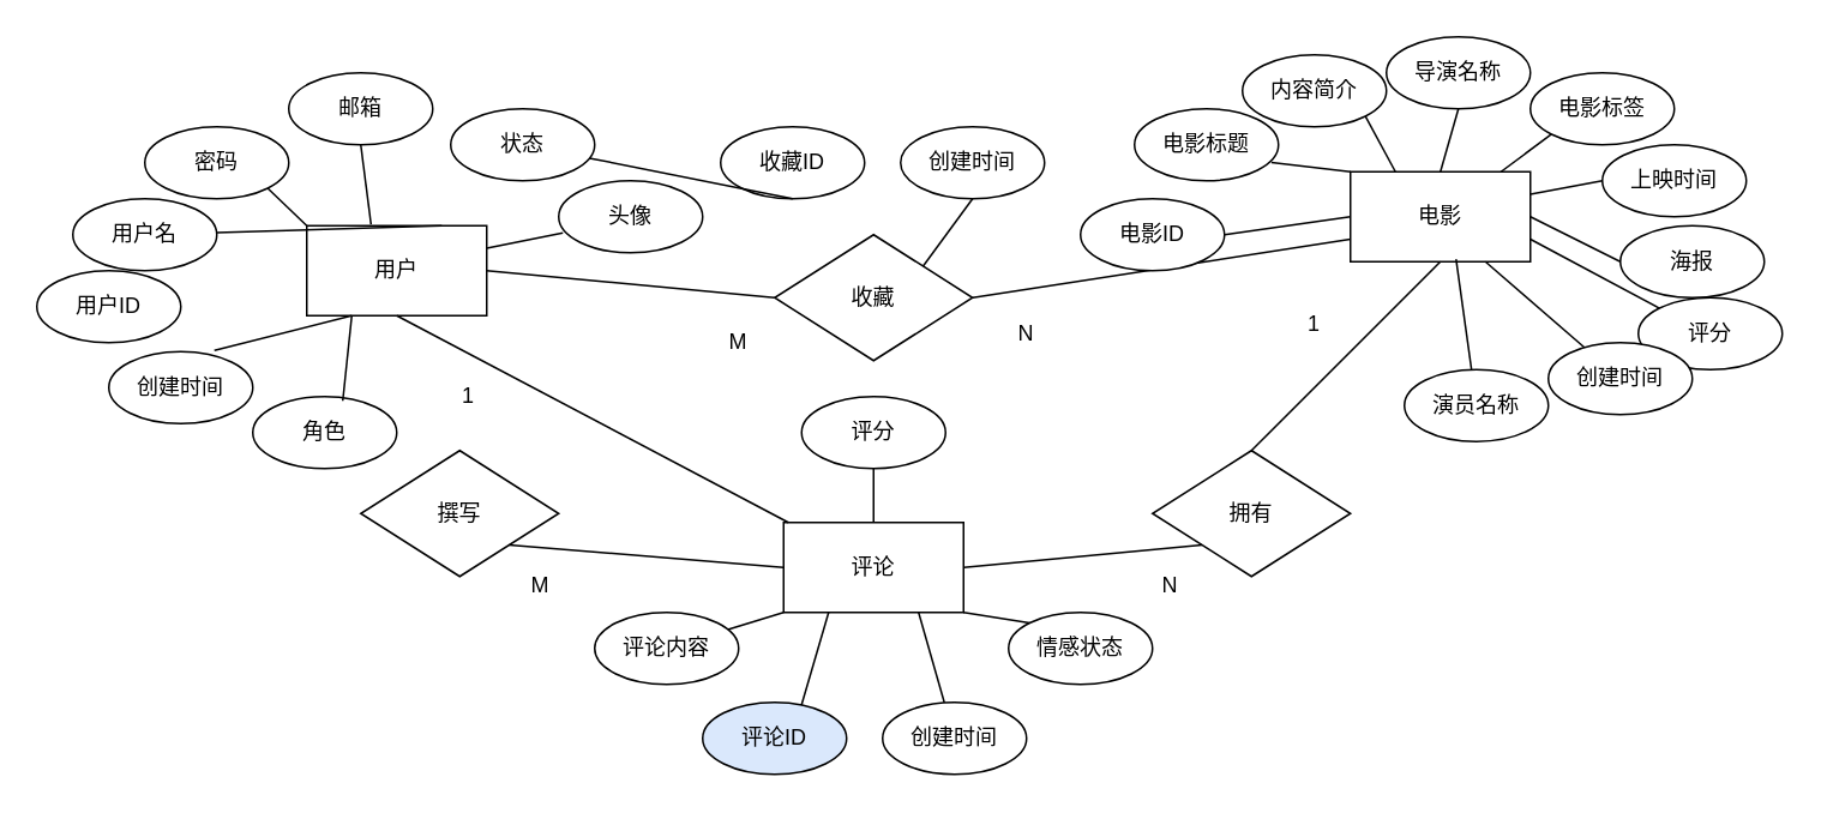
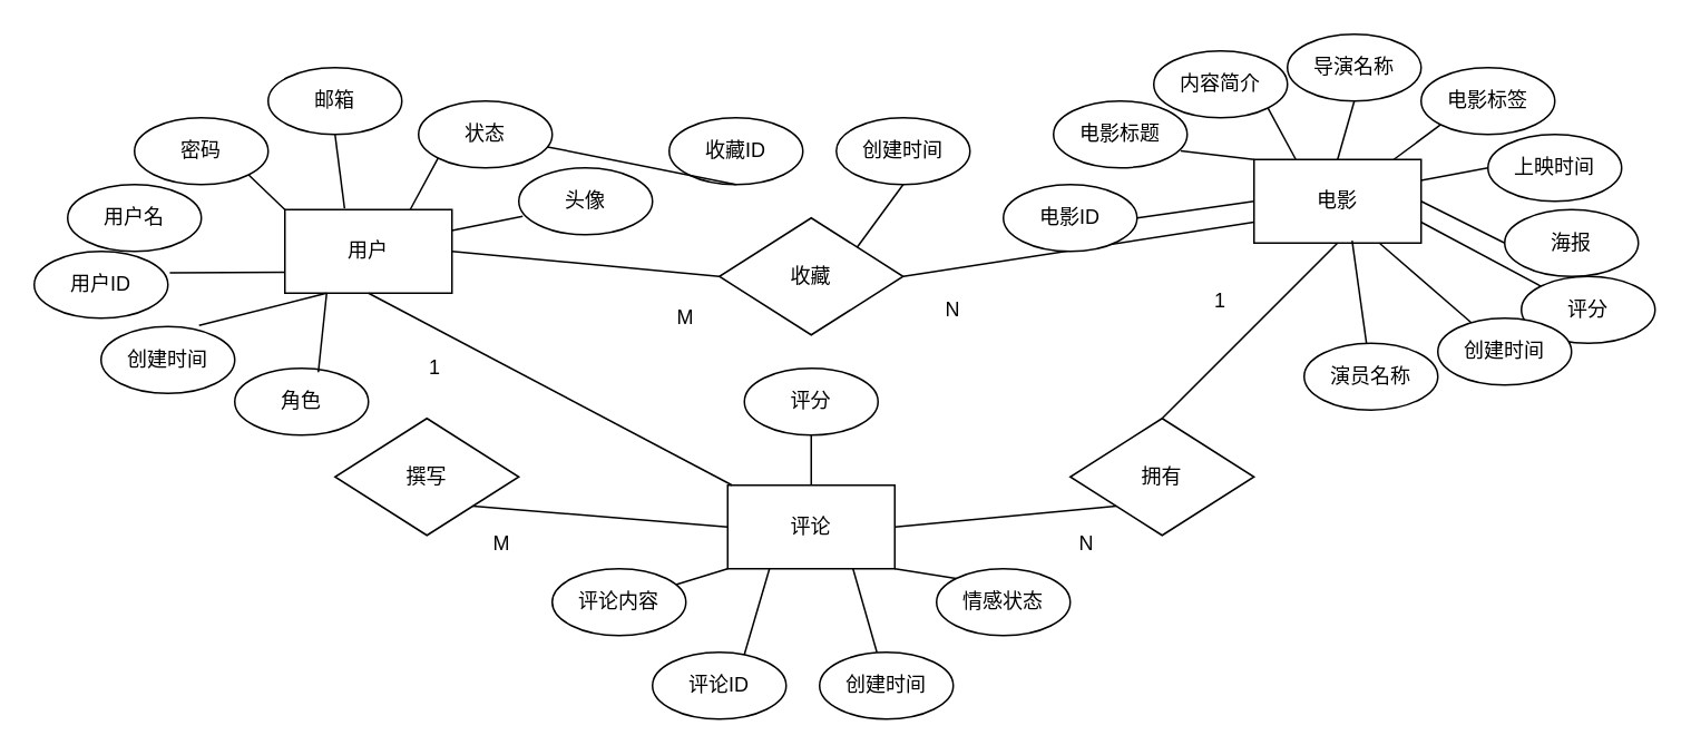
  <mxCell id="0" />
  <mxCell id="1" parent="0" />
  <mxCell id="2" value="用户" style="rounded=0;whiteSpace=wrap;html=1;" parent="1" vertex="1"><mxGeometry x="170" y="125" width="100" height="50" as="geometry" /></mxCell>
  <mxCell id="3" value="电影" style="rounded=0;whiteSpace=wrap;html=1;" parent="1" vertex="1"><mxGeometry x="750" y="95" width="100" height="50" as="geometry" /></mxCell>
  <mxCell id="4" value="收藏" style="rhombus;whiteSpace=wrap;html=1;" parent="1" vertex="1"><mxGeometry x="430" y="130" width="110" height="70" as="geometry" /></mxCell>
  <mxCell id="5" value="评论" style="rounded=0;whiteSpace=wrap;html=1;" parent="1" vertex="1"><mxGeometry x="435" y="290" width="100" height="50" as="geometry" /></mxCell>
  <mxCell id="6" value="拥有" style="rhombus;whiteSpace=wrap;html=1;" parent="1" vertex="1"><mxGeometry x="640" y="250" width="110" height="70" as="geometry" /></mxCell>
  <mxCell id="7" value="撰写" style="rhombus;whiteSpace=wrap;html=1;" parent="1" vertex="1"><mxGeometry x="200" y="250" width="110" height="70" as="geometry" /></mxCell>
  <mxCell id="8" value="" style="endArrow=none;html=1;rounded=0;exitX=1;exitY=0.5;exitDx=0;exitDy=0;entryX=0;entryY=0.75;entryDx=0;entryDy=0;" parent="1" source="4" target="3" edge="1"><mxGeometry width="50" height="50" relative="1" as="geometry"><mxPoint x="520" y="50" as="sourcePoint" /><mxPoint x="590" y="50" as="targetPoint" /></mxGeometry></mxCell>
  <mxCell id="9" value="" style="endArrow=none;html=1;rounded=0;exitX=0.5;exitY=1;exitDx=0;exitDy=0;" parent="1" source="2" target="5" edge="1"><mxGeometry width="50" height="50" relative="1" as="geometry"><mxPoint x="310" y="145" as="sourcePoint" /><mxPoint x="380" y="145" as="targetPoint" /></mxGeometry></mxCell>
  <mxCell id="10" value="" style="endArrow=none;html=1;rounded=0;exitX=0.5;exitY=1;exitDx=0;exitDy=0;entryX=0.5;entryY=0;entryDx=0;entryDy=0;" parent="1" source="3" target="6" edge="1"><mxGeometry width="50" height="50" relative="1" as="geometry"><mxPoint x="320" y="155" as="sourcePoint" /><mxPoint x="390" y="155" as="targetPoint" /></mxGeometry></mxCell>
  <mxCell id="11" value="" style="endArrow=none;html=1;rounded=0;exitX=1;exitY=1;exitDx=0;exitDy=0;entryX=0;entryY=0.5;entryDx=0;entryDy=0;" parent="1" source="7" target="5" edge="1"><mxGeometry width="50" height="50" relative="1" as="geometry"><mxPoint x="330" y="165" as="sourcePoint" /><mxPoint x="400" y="165" as="targetPoint" /></mxGeometry></mxCell>
  <mxCell id="12" value="" style="endArrow=none;html=1;rounded=0;exitX=1;exitY=0.5;exitDx=0;exitDy=0;entryX=0;entryY=1;entryDx=0;entryDy=0;" parent="1" source="5" target="6" edge="1"><mxGeometry width="50" height="50" relative="1" as="geometry"><mxPoint x="340" y="175" as="sourcePoint" /><mxPoint x="410" y="175" as="targetPoint" /></mxGeometry></mxCell>
  <mxCell id="13" value="N" style="text;html=1;strokeColor=none;fillColor=none;align=center;verticalAlign=middle;whiteSpace=wrap;rounded=0;" parent="1" vertex="1"><mxGeometry x="540" y="170" width="60" height="30" as="geometry" /></mxCell>
  <mxCell id="14" value="N" style="text;html=1;strokeColor=none;fillColor=none;align=center;verticalAlign=middle;whiteSpace=wrap;rounded=0;" parent="1" vertex="1"><mxGeometry x="620" y="310" width="60" height="30" as="geometry" /></mxCell>
  <mxCell id="15" value="1" style="text;html=1;strokeColor=none;fillColor=none;align=center;verticalAlign=middle;whiteSpace=wrap;rounded=0;" parent="1" vertex="1"><mxGeometry x="700" y="165" width="60" height="30" as="geometry" /></mxCell>
  <mxCell id="16" value="1" style="text;html=1;strokeColor=none;fillColor=none;align=center;verticalAlign=middle;whiteSpace=wrap;rounded=0;" parent="1" vertex="1"><mxGeometry x="230" y="205" width="60" height="30" as="geometry" /></mxCell>
  <mxCell id="17" value="M" style="text;html=1;strokeColor=none;fillColor=none;align=center;verticalAlign=middle;whiteSpace=wrap;rounded=0;" parent="1" vertex="1"><mxGeometry x="380" y="175" width="60" height="30" as="geometry" /></mxCell>
  <mxCell id="18" value="用户ID" style="ellipse;whiteSpace=wrap;html=1;" parent="1" vertex="1"><mxGeometry x="20" y="150" width="80" height="40" as="geometry" /></mxCell>
  <mxCell id="19" value="用户名" style="ellipse;whiteSpace=wrap;html=1;" parent="1" vertex="1"><mxGeometry x="40" y="110" width="80" height="40" as="geometry" /></mxCell>
  <mxCell id="20" value="密码" style="ellipse;whiteSpace=wrap;html=1;" parent="1" vertex="1"><mxGeometry x="80" y="70" width="80" height="40" as="geometry" /></mxCell>
  <mxCell id="21" value="头像" style="ellipse;whiteSpace=wrap;html=1;" parent="1" vertex="1"><mxGeometry x="310" y="100" width="80" height="40" as="geometry" /></mxCell>
  <mxCell id="22" value="邮箱" style="ellipse;whiteSpace=wrap;html=1;" parent="1" vertex="1"><mxGeometry x="160" y="40" width="80" height="40" as="geometry" /></mxCell>
  <mxCell id="23" value="创建时间" style="ellipse;whiteSpace=wrap;html=1;" parent="1" vertex="1"><mxGeometry x="60" y="195" width="80" height="40" as="geometry" /></mxCell>
  <mxCell id="24" value="状态" style="ellipse;whiteSpace=wrap;html=1;" parent="1" vertex="1"><mxGeometry x="250" y="60" width="80" height="40" as="geometry" /></mxCell>
  <mxCell id="25" value="" style="endArrow=none;html=1;rounded=0;exitX=1;exitY=0.5;exitDx=0;exitDy=0;entryX=0;entryY=0.5;entryDx=0;entryDy=0;" parent="1" source="2" target="4" edge="1"><mxGeometry width="50" height="50" relative="1" as="geometry"><mxPoint x="290" y="190" as="sourcePoint" /><mxPoint x="480" y="225" as="targetPoint" /></mxGeometry></mxCell>
  <mxCell id="26" value="M" style="text;html=1;strokeColor=none;fillColor=none;align=center;verticalAlign=middle;whiteSpace=wrap;rounded=0;" parent="1" vertex="1"><mxGeometry x="270" y="310" width="60" height="30" as="geometry" /></mxCell>
  <mxCell id="27" value="电影ID" style="ellipse;whiteSpace=wrap;html=1;" parent="1" vertex="1"><mxGeometry x="600" y="110" width="80" height="40" as="geometry" /></mxCell>
  <mxCell id="28" value="电影标题" style="ellipse;whiteSpace=wrap;html=1;" parent="1" vertex="1"><mxGeometry x="630" y="60" width="80" height="40" as="geometry" /></mxCell>
  <mxCell id="29" value="内容简介" style="ellipse;whiteSpace=wrap;html=1;" parent="1" vertex="1"><mxGeometry x="690" y="30" width="80" height="40" as="geometry" /></mxCell>
  <mxCell id="30" value="评分" style="ellipse;whiteSpace=wrap;html=1;" parent="1" vertex="1"><mxGeometry x="910" y="165" width="80" height="40" as="geometry" /></mxCell>
  <mxCell id="31" value="导演名称" style="ellipse;whiteSpace=wrap;html=1;" parent="1" vertex="1"><mxGeometry x="770" y="20" width="80" height="40" as="geometry" /></mxCell>
  <mxCell id="32" value="电影标签" style="ellipse;whiteSpace=wrap;html=1;" parent="1" vertex="1"><mxGeometry x="850" y="40" width="80" height="40" as="geometry" /></mxCell>
  <mxCell id="33" value="上映时间" style="ellipse;whiteSpace=wrap;html=1;" parent="1" vertex="1"><mxGeometry x="890" y="80" width="80" height="40" as="geometry" /></mxCell>
  <mxCell id="34" value="海报" style="ellipse;whiteSpace=wrap;html=1;" parent="1" vertex="1"><mxGeometry x="900" y="125" width="80" height="40" as="geometry" /></mxCell>
  <mxCell id="35" value="创建时间" style="ellipse;whiteSpace=wrap;html=1;" parent="1" vertex="1"><mxGeometry x="860" y="190" width="80" height="40" as="geometry" /></mxCell>
  <mxCell id="36" value="评分" style="ellipse;whiteSpace=wrap;html=1;" parent="1" vertex="1"><mxGeometry x="445" y="220" width="80" height="40" as="geometry" /></mxCell>
  <mxCell id="37" value="收藏ID" style="ellipse;whiteSpace=wrap;html=1;" parent="1" vertex="1"><mxGeometry x="400" y="70" width="80" height="40" as="geometry" /></mxCell>
  <mxCell id="38" value="评论内容" style="ellipse;whiteSpace=wrap;html=1;" parent="1" vertex="1"><mxGeometry x="330" y="340" width="80" height="40" as="geometry" /></mxCell>
  <mxCell id="39" value="情感状态" style="ellipse;whiteSpace=wrap;html=1;" parent="1" vertex="1"><mxGeometry x="560" y="340" width="80" height="40" as="geometry" /></mxCell>
  <mxCell id="40" value="创建时间" style="ellipse;whiteSpace=wrap;html=1;" parent="1" vertex="1"><mxGeometry x="490" y="390" width="80" height="40" as="geometry" /></mxCell>
- <mxCell id="41" value="评论ID" style="ellipse;whiteSpace=wrap;html=1;fillColor=#dae8fc;" parent="1" vertex="1"><mxGeometry x="390" y="390" width="80" height="40" as="geometry" /></mxCell>
+ <mxCell id="41" value="评论ID" style="ellipse;whiteSpace=wrap;html=1;" parent="1" vertex="1"><mxGeometry x="390" y="390" width="80" height="40" as="geometry" /></mxCell>
  <mxCell id="42" value="" style="endArrow=none;html=1;rounded=0;entryX=1;entryY=1;entryDx=0;entryDy=0;exitX=0;exitY=0;exitDx=0;exitDy=0;" parent="1" source="2" target="20" edge="1"><mxGeometry width="50" height="50" relative="1" as="geometry"><mxPoint x="370" y="40" as="sourcePoint" /><mxPoint x="420" y="-10" as="targetPoint" /></mxGeometry></mxCell>
  <mxCell id="43" value="" style="endArrow=none;html=1;rounded=0;entryX=0.5;entryY=1;entryDx=0;entryDy=0;exitX=0.357;exitY=-0.015;exitDx=0;exitDy=0;exitPerimeter=0;" parent="1" source="2" target="22" edge="1"><mxGeometry width="50" height="50" relative="1" as="geometry"><mxPoint x="180" y="135" as="sourcePoint" /><mxPoint x="158" y="114" as="targetPoint" /></mxGeometry></mxCell>
- <mxCell id="44" value="" style="endArrow=none;html=1;rounded=0;exitX=0.75;exitY=0;exitDx=0;exitDy=0;" parent="1" source="2" target="19" edge="1"><mxGeometry width="50" height="50" relative="1" as="geometry"><mxPoint x="190" y="145" as="sourcePoint" /><mxPoint x="168" y="124" as="targetPoint" /></mxGeometry></mxCell>
+ <mxCell id="44" value="" style="endArrow=none;html=1;rounded=0;entryX=0;entryY=1;entryDx=0;entryDy=0;exitX=0.75;exitY=0;exitDx=0;exitDy=0;" parent="1" source="2" target="24" edge="1"><mxGeometry width="50" height="50" relative="1" as="geometry"><mxPoint x="190" y="145" as="sourcePoint" /><mxPoint x="168" y="124" as="targetPoint" /></mxGeometry></mxCell>
  <mxCell id="45" value="" style="endArrow=none;html=1;rounded=0;entryX=0.029;entryY=0.724;entryDx=0;entryDy=0;exitX=1;exitY=0.25;exitDx=0;exitDy=0;entryPerimeter=0;" parent="1" source="2" target="21" edge="1"><mxGeometry width="50" height="50" relative="1" as="geometry"><mxPoint x="420" y="10.86" as="sourcePoint" /><mxPoint x="437" y="-20.14" as="targetPoint" /></mxGeometry></mxCell>
+ <mxCell id="46" value="" style="endArrow=none;html=1;rounded=0;entryX=0;entryY=0.75;entryDx=0;entryDy=0;exitX=1.014;exitY=0.32;exitDx=0;exitDy=0;exitPerimeter=0;" parent="1" source="18" target="2" edge="1"><mxGeometry width="50" height="50" relative="1" as="geometry"><mxPoint x="440" y="30.86" as="sourcePoint" /><mxPoint x="457" y="-0.14" as="targetPoint" /></mxGeometry></mxCell>
  <mxCell id="47" value="" style="endArrow=none;html=1;rounded=0;entryX=0.25;entryY=1;entryDx=0;entryDy=0;exitX=0.733;exitY=-0.017;exitDx=0;exitDy=0;exitPerimeter=0;" parent="1" source="23" target="2" edge="1"><mxGeometry width="50" height="50" relative="1" as="geometry"><mxPoint x="450" y="40.86" as="sourcePoint" /><mxPoint x="467" y="9.86" as="targetPoint" /></mxGeometry></mxCell>
  <mxCell id="48" value="" style="endArrow=none;html=1;rounded=0;entryX=1;entryY=0.5;entryDx=0;entryDy=0;exitX=0;exitY=0.5;exitDx=0;exitDy=0;" parent="1" source="3" target="27" edge="1"><mxGeometry width="50" height="50" relative="1" as="geometry"><mxPoint x="750" y="120" as="sourcePoint" /><mxPoint x="488" y="212" as="targetPoint" /></mxGeometry></mxCell>
  <mxCell id="49" value="" style="endArrow=none;html=1;rounded=0;entryX=0.951;entryY=0.744;entryDx=0;entryDy=0;exitX=0;exitY=0;exitDx=0;exitDy=0;entryPerimeter=0;" parent="1" source="3" target="28" edge="1"><mxGeometry width="50" height="50" relative="1" as="geometry"><mxPoint x="470" y="250" as="sourcePoint" /><mxPoint x="498" y="222" as="targetPoint" /></mxGeometry></mxCell>
  <mxCell id="50" value="" style="endArrow=none;html=1;rounded=0;entryX=0.5;entryY=1;entryDx=0;entryDy=0;exitX=0.5;exitY=0;exitDx=0;exitDy=0;" parent="1" source="3" target="31" edge="1"><mxGeometry width="50" height="50" relative="1" as="geometry"><mxPoint x="550" y="20" as="sourcePoint" /><mxPoint x="540" y="-50" as="targetPoint" /></mxGeometry></mxCell>
  <mxCell id="51" value="" style="endArrow=none;html=1;rounded=0;entryX=0;entryY=1;entryDx=0;entryDy=0;" parent="1" source="3" target="32" edge="1"><mxGeometry width="50" height="50" relative="1" as="geometry"><mxPoint x="560" y="30" as="sourcePoint" /><mxPoint x="550" y="-40" as="targetPoint" /></mxGeometry></mxCell>
  <mxCell id="52" value="" style="endArrow=none;html=1;rounded=0;exitX=1;exitY=1;exitDx=0;exitDy=0;entryX=0.25;entryY=0;entryDx=0;entryDy=0;" parent="1" source="29" target="3" edge="1"><mxGeometry width="50" height="50" relative="1" as="geometry"><mxPoint x="570" y="40" as="sourcePoint" /><mxPoint x="560" y="-30" as="targetPoint" /></mxGeometry></mxCell>
  <mxCell id="53" value="" style="endArrow=none;html=1;rounded=0;entryX=0;entryY=0.5;entryDx=0;entryDy=0;exitX=1;exitY=0.5;exitDx=0;exitDy=0;" parent="1" source="3" target="34" edge="1"><mxGeometry width="50" height="50" relative="1" as="geometry"><mxPoint x="580" y="50" as="sourcePoint" /><mxPoint x="570" y="-20" as="targetPoint" /></mxGeometry></mxCell>
  <mxCell id="54" value="" style="endArrow=none;html=1;rounded=0;entryX=0;entryY=0.5;entryDx=0;entryDy=0;exitX=1;exitY=0.25;exitDx=0;exitDy=0;" parent="1" source="3" target="33" edge="1"><mxGeometry width="50" height="50" relative="1" as="geometry"><mxPoint x="590" y="60" as="sourcePoint" /><mxPoint x="580" y="-10" as="targetPoint" /></mxGeometry></mxCell>
  <mxCell id="55" value="" style="endArrow=none;html=1;rounded=0;entryX=0.75;entryY=1;entryDx=0;entryDy=0;" parent="1" source="35" target="3" edge="1"><mxGeometry width="50" height="50" relative="1" as="geometry"><mxPoint x="600" y="70" as="sourcePoint" /><mxPoint x="590" y="0" as="targetPoint" /></mxGeometry></mxCell>
  <mxCell id="56" value="" style="endArrow=none;html=1;rounded=0;entryX=0;entryY=0;entryDx=0;entryDy=0;exitX=1;exitY=0.75;exitDx=0;exitDy=0;" parent="1" source="3" target="30" edge="1"><mxGeometry width="50" height="50" relative="1" as="geometry"><mxPoint x="850" y="170" as="sourcePoint" /><mxPoint x="600" y="10" as="targetPoint" /></mxGeometry></mxCell>
  <mxCell id="57" value="" style="endArrow=none;html=1;rounded=0;entryX=0;entryY=0;entryDx=0;entryDy=0;exitX=1;exitY=1;exitDx=0;exitDy=0;" parent="1" source="5" target="39" edge="1"><mxGeometry width="50" height="50" relative="1" as="geometry"><mxPoint x="620" y="90" as="sourcePoint" /><mxPoint x="610" y="20" as="targetPoint" /></mxGeometry></mxCell>
  <mxCell id="58" value="" style="endArrow=none;html=1;rounded=0;exitX=0.75;exitY=1;exitDx=0;exitDy=0;" parent="1" source="5" target="40" edge="1"><mxGeometry width="50" height="50" relative="1" as="geometry"><mxPoint x="630" y="100" as="sourcePoint" /><mxPoint x="620" y="30" as="targetPoint" /></mxGeometry></mxCell>
  <mxCell id="59" value="" style="endArrow=none;html=1;rounded=0;entryX=0.686;entryY=0.043;entryDx=0;entryDy=0;entryPerimeter=0;exitX=0.25;exitY=1;exitDx=0;exitDy=0;" parent="1" source="5" target="41" edge="1"><mxGeometry width="50" height="50" relative="1" as="geometry"><mxPoint x="480" y="330" as="sourcePoint" /><mxPoint x="630" y="40" as="targetPoint" /></mxGeometry></mxCell>
  <mxCell id="60" value="" style="endArrow=none;html=1;rounded=0;exitX=0;exitY=1;exitDx=0;exitDy=0;" parent="1" source="5" target="38" edge="1"><mxGeometry width="50" height="50" relative="1" as="geometry"><mxPoint x="650" y="120" as="sourcePoint" /><mxPoint x="640" y="50" as="targetPoint" /></mxGeometry></mxCell>
  <mxCell id="61" value="创建时间" style="ellipse;whiteSpace=wrap;html=1;" parent="1" vertex="1"><mxGeometry x="500" y="70" width="80" height="40" as="geometry" /></mxCell>
  <mxCell id="62" value="" style="endArrow=none;html=1;rounded=0;exitX=0.5;exitY=1;exitDx=0;exitDy=0;" parent="1" source="37" target="24" edge="1"><mxGeometry width="50" height="50" relative="1" as="geometry"><mxPoint x="280" y="160" as="sourcePoint" /><mxPoint x="440" y="175" as="targetPoint" /></mxGeometry></mxCell>
  <mxCell id="63" value="" style="endArrow=none;html=1;rounded=0;exitX=0.5;exitY=1;exitDx=0;exitDy=0;entryX=1;entryY=0;entryDx=0;entryDy=0;" parent="1" source="61" target="4" edge="1"><mxGeometry width="50" height="50" relative="1" as="geometry"><mxPoint x="450" y="120" as="sourcePoint" /><mxPoint x="468" y="158" as="targetPoint" /></mxGeometry></mxCell>
  <mxCell id="64" value="" style="endArrow=none;html=1;rounded=0;exitX=0.5;exitY=1;exitDx=0;exitDy=0;entryX=0.5;entryY=0;entryDx=0;entryDy=0;" parent="1" source="36" target="5" edge="1"><mxGeometry width="50" height="50" relative="1" as="geometry"><mxPoint x="510" y="279" as="sourcePoint" /><mxPoint x="662" y="291" as="targetPoint" /></mxGeometry></mxCell>
  <mxCell id="65" value="角色" style="ellipse;whiteSpace=wrap;html=1;" vertex="1" parent="1"><mxGeometry x="140" y="220" width="80" height="40" as="geometry" /></mxCell>
  <mxCell id="66" value="" style="endArrow=none;html=1;rounded=0;entryX=0.25;entryY=1;entryDx=0;entryDy=0;exitX=0.625;exitY=0.058;exitDx=0;exitDy=0;exitPerimeter=0;" edge="1" parent="1" source="65" target="2"><mxGeometry width="50" height="50" relative="1" as="geometry"><mxPoint x="129" y="204" as="sourcePoint" /><mxPoint x="205" y="185" as="targetPoint" /></mxGeometry></mxCell>
  <mxCell id="67" value="演员名称" style="ellipse;whiteSpace=wrap;html=1;" vertex="1" parent="1"><mxGeometry x="780" y="205" width="80" height="40" as="geometry" /></mxCell>
  <mxCell id="68" value="" style="endArrow=none;html=1;rounded=0;entryX=0.587;entryY=0.973;entryDx=0;entryDy=0;entryPerimeter=0;" edge="1" parent="1" source="67" target="3"><mxGeometry width="50" height="50" relative="1" as="geometry"><mxPoint x="884" y="205" as="sourcePoint" /><mxPoint x="835" y="175" as="targetPoint" /></mxGeometry></mxCell>
